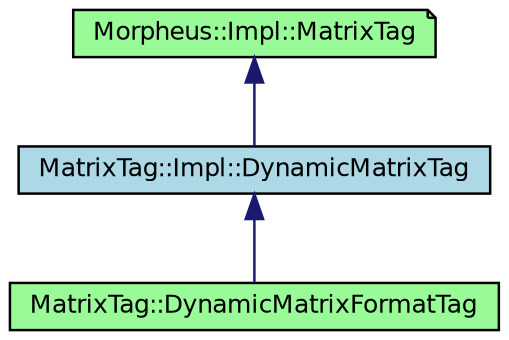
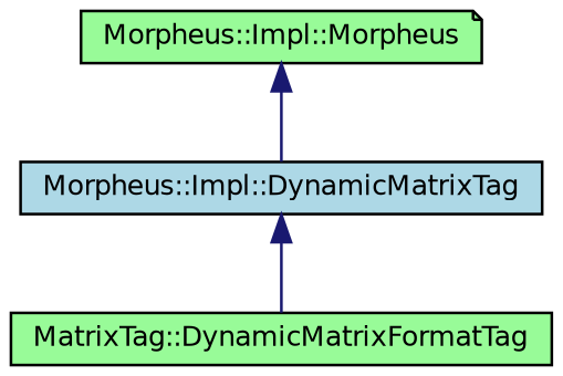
  digraph {
    node [color=black fillcolor=palegreen fontname=Helvetica fontsize=10 shape=box style=filled]
    edge [color=midnightblue dir=back fontname=Helvetica fontsize=10 labelfontname=Helvetica labelfontsize=10 style=solid]
    n1 [fontcolor=black height=0.2 label="MatrixTag::DynamicMatrixFormatTag" width=0.4]
-   n2 [fillcolor=lightblue height=0.2 label="MatrixTag::Impl::DynamicMatrixTag" width=0.4]
-   n3 [height=0.2 label="Morpheus::Impl::MatrixTag" shape=note width=0.4]
+   n2 [fillcolor=lightblue height=0.2 label="Morpheus::Impl::DynamicMatrixTag" width=0.4]
+   n3 [height=0.2 label="Morpheus::Impl::Morpheus" shape=note width=0.4]
    n2 -> n1
    n3 -> n2
  }
